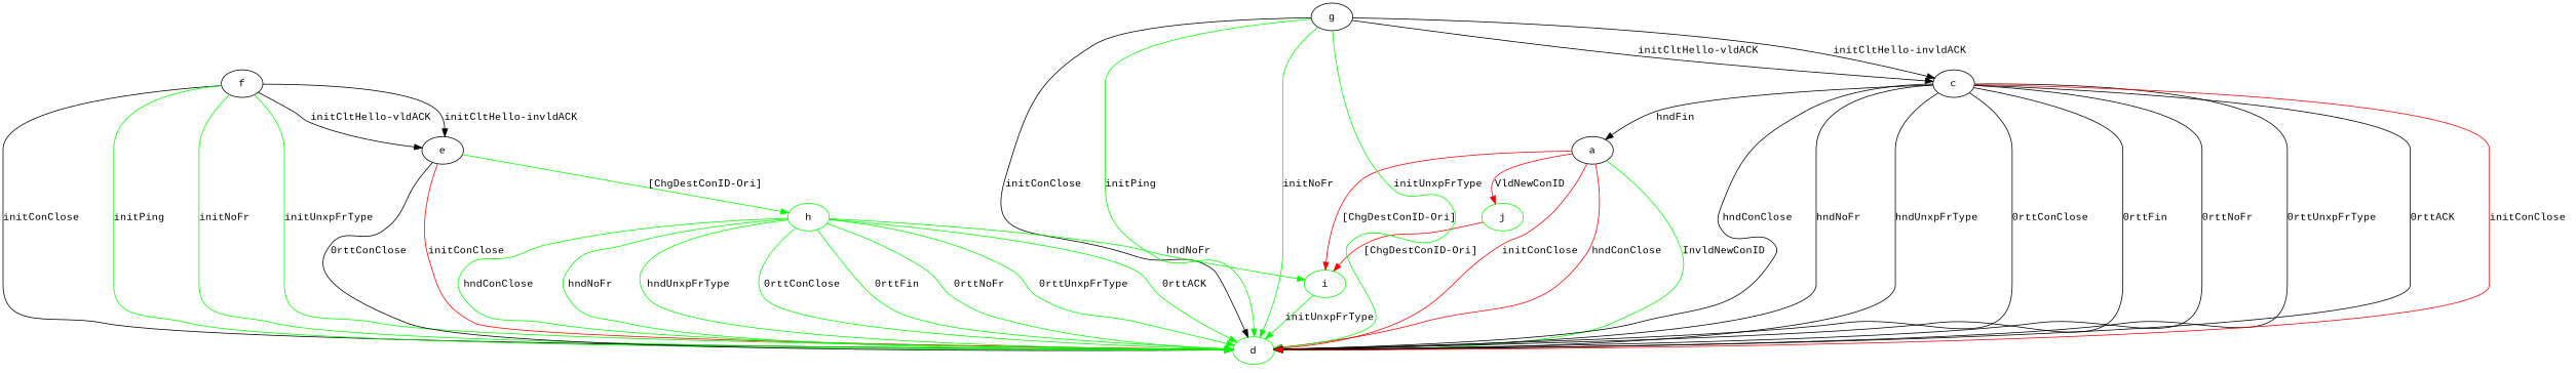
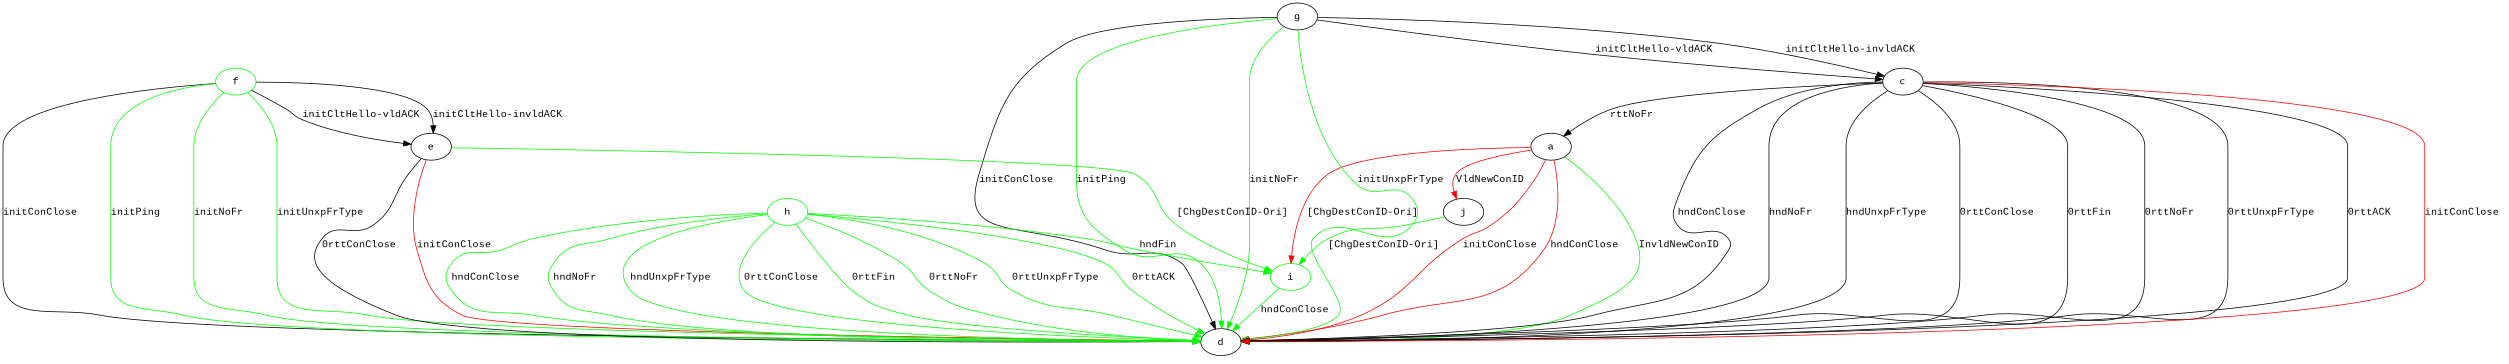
  digraph {
    fontname="Liberation Mono"
    node [fontname="Liberation Mono"]
    edge [color=green fontname="Liberation Mono"]
    a
-   d [color=green]
+   d
    i [color=green]
-   j [color=green]
+   j [color=black]
    g
    c
-   f
+   f [color=green]
    e
    h [color=green]
    a -> d [label="InvldNewConID "]
    a -> d [color=red label="initConClose "]
    a -> d [color=red label="hndConClose "]
    a -> i [color=red label="[ChgDestConID-Ori] "]
    a -> j [color=red label="VldNewConID "]
-   i -> d [label="initUnxpFrType "]
-   j -> i [color=red label="[ChgDestConID-Ori] "]
+   i -> d [label="hndConClose "]
+   j -> i [label="[ChgDestConID-Ori] "]
    g -> d [label="initConClose " color=""]
    g -> d [label="initPing "]
    g -> d [label="initNoFr "]
    g -> d [label="initUnxpFrType "]
    g -> c [label="initCltHello-vldACK " color=""]
    g -> c [label="initCltHello-invldACK " color=""]
-   c -> a [label="hndFin " color=""]
+   c -> a [label="rttNoFr " color=""]
    c -> d [label="hndConClose " color=""]
    c -> d [label="hndNoFr " color=""]
    c -> d [label="hndUnxpFrType " color=""]
    c -> d [label="0rttConClose " color=""]
    c -> d [label="0rttFin " color=""]
    c -> d [label="0rttNoFr " color=""]
    c -> d [label="0rttUnxpFrType " color=""]
    c -> d [label="0rttACK " color=""]
    c -> d [color=red label="initConClose "]
    f -> d [label="initConClose " color=""]
    f -> d [label="initPing "]
    f -> d [label="initNoFr "]
    f -> d [label="initUnxpFrType "]
    f -> e [label="initCltHello-vldACK " color=""]
    f -> e [label="initCltHello-invldACK " color=""]
    e -> d [label="0rttConClose " color=""]
    e -> d [color=red label="initConClose "]
-   e -> h [label="[ChgDestConID-Ori] "]
+   e -> i [label="[ChgDestConID-Ori] "]
    h -> d [label="hndConClose "]
    h -> d [label="hndNoFr "]
    h -> d [label="hndUnxpFrType "]
    h -> d [label="0rttConClose "]
    h -> d [label="0rttFin "]
    h -> d [label="0rttNoFr "]
    h -> d [label="0rttUnxpFrType "]
    h -> d [label="0rttACK "]
-   h -> i [label="hndNoFr "]
+   h -> i [label="hndFin "]
  }
